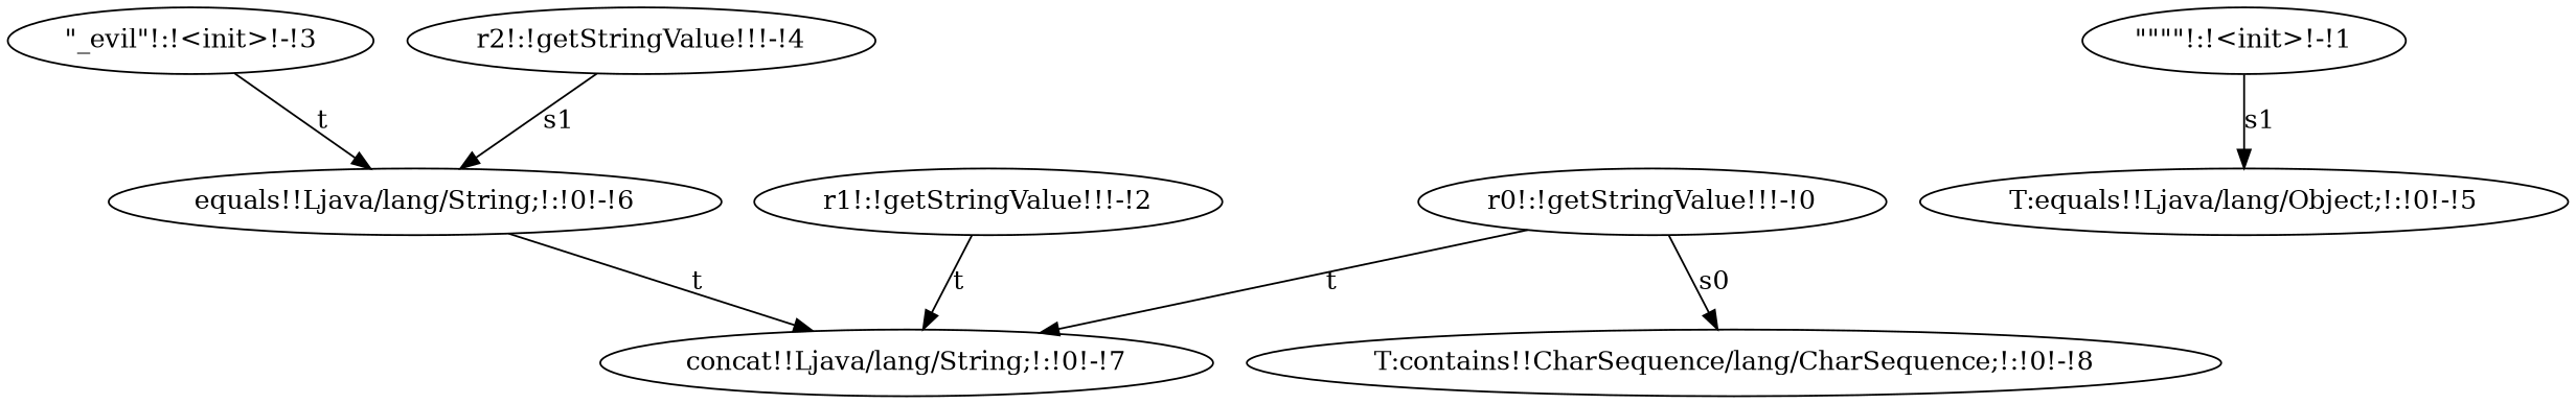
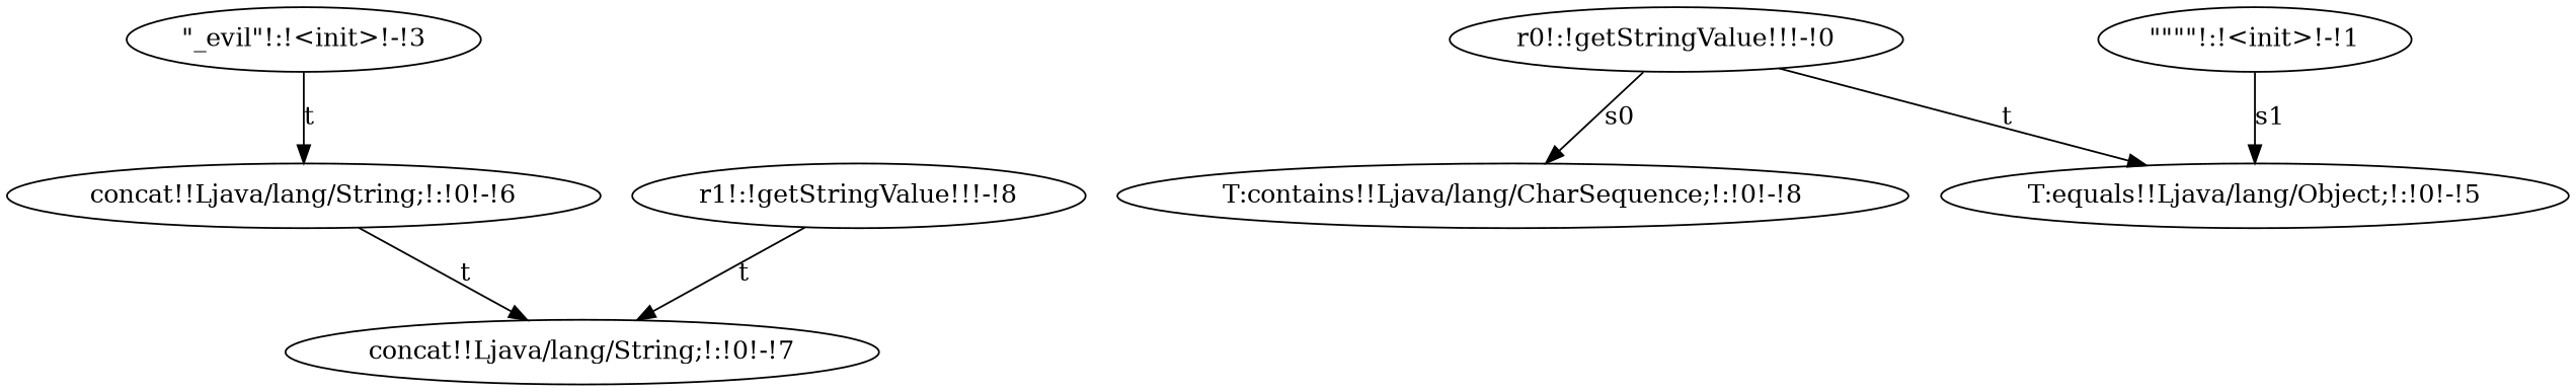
  digraph {
    n1 [label="concat!!Ljava/lang/String;!:!0!-!7"]
-   n2 [label="T:contains!!CharSequence/lang/CharSequence;!:!0!-!8"]
+   n2 [label="T:contains!!Ljava/lang/CharSequence;!:!0!-!8"]
    n3 [label="\"_evil\"!:!<init>!-!3"]
-   n4 [label="equals!!Ljava/lang/String;!:!0!-!6"]
+   n4 [label="concat!!Ljava/lang/String;!:!0!-!6"]
    n5 [label="r0!:!getStringValue!!!-!0"]
    n6 [label="T:equals!!Ljava/lang/Object;!:!0!-!5"]
    n7 [label="\"\"\"\"!:!<init>!-!1"]
-   n8 [label="r2!:!getStringValue!!!-!4"]
-   n9 [label="r1!:!getStringValue!!!-!2"]
+   n9 [label="r1!:!getStringValue!!!-!8"]
    n3 -> n4 [label=t]
    n4 -> n1 [label=t]
    n5 -> n2 [label=s0]
-   n5 -> n1 [label=t]
+   n5 -> n6 [label=t]
    n7 -> n6 [label=s1]
-   n8 -> n4 [label=s1]
    n9 -> n1 [label=t]
  }
